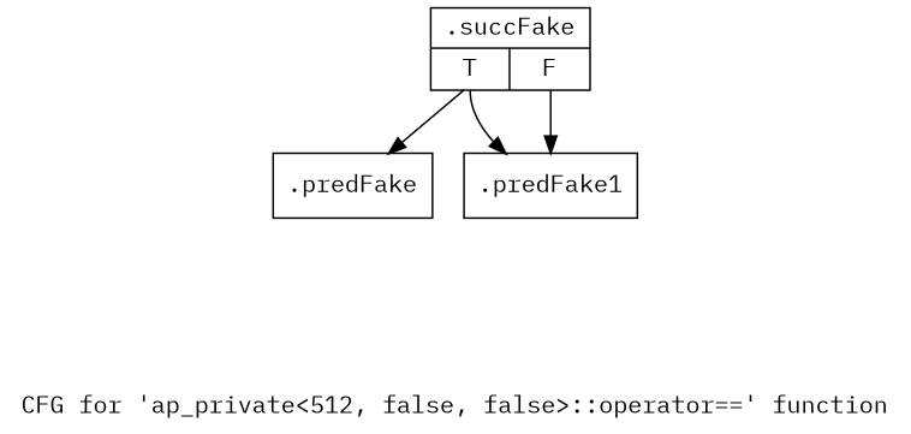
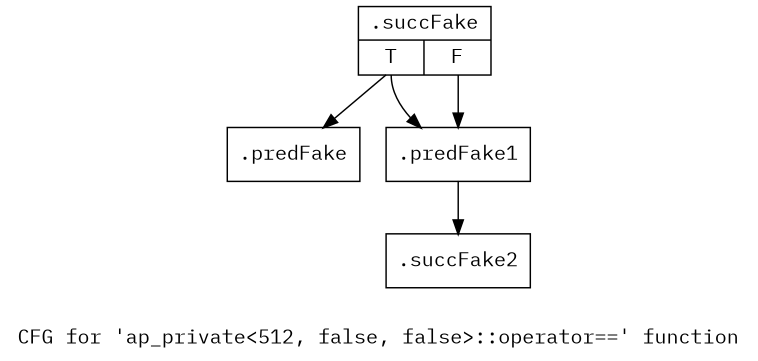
  digraph {
    fontname="IBM Plex Mono"
    label="CFG for 'ap_private\<512, false, false\>::operator==' function"
    node [fontname="IBM Plex Mono" shape=record filename="/mnt/xilinx/Vitis_HLS/2021.2/include/etc/ap_private.h" linenumber=4210]
    edge [execusionnum=0 filename="/mnt/xilinx/Vitis_HLS/2021.2/include/etc/ap_private.h" fontname="IBM Plex Mono"]
    n1 [label="{.predFake}" filename="" linenumber=""]
    n2 [label="{.succFake|{<s0>T|<s1>F}}" linenumber=4206]
    n3 [label="{.predFake1}"]
+   n4 [label="{.succFake2}"]
    n2 -> n1
    n2 -> n3 [tailport=s0]
    n2 -> n3 [tailport=s1]
+   n3 -> n4
  }
